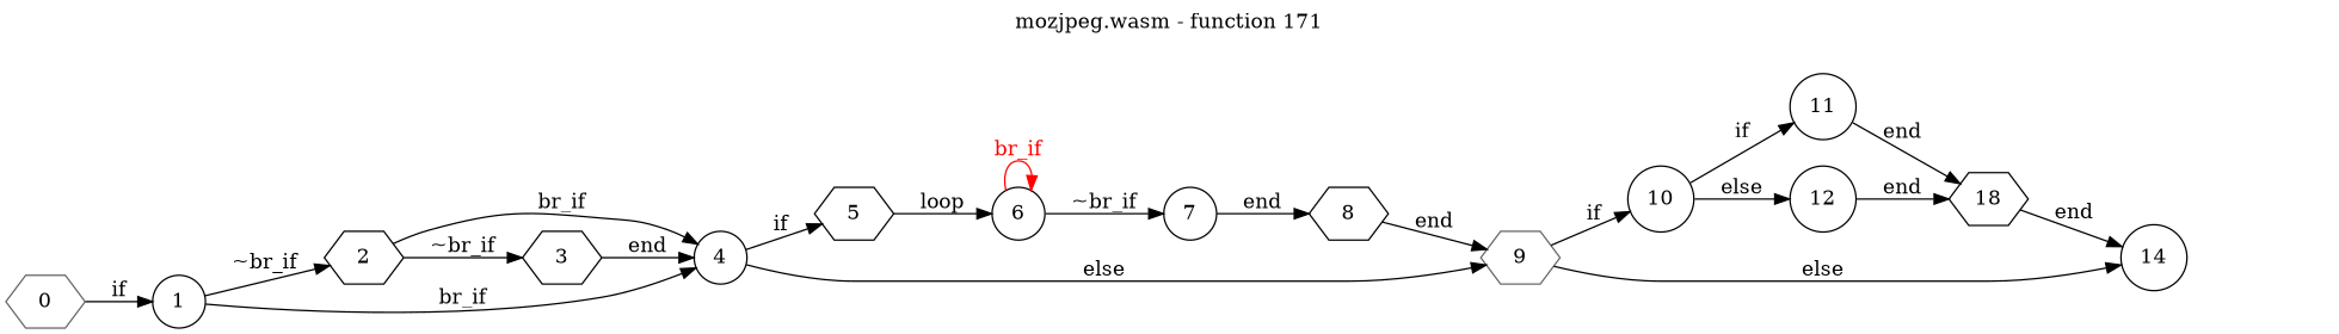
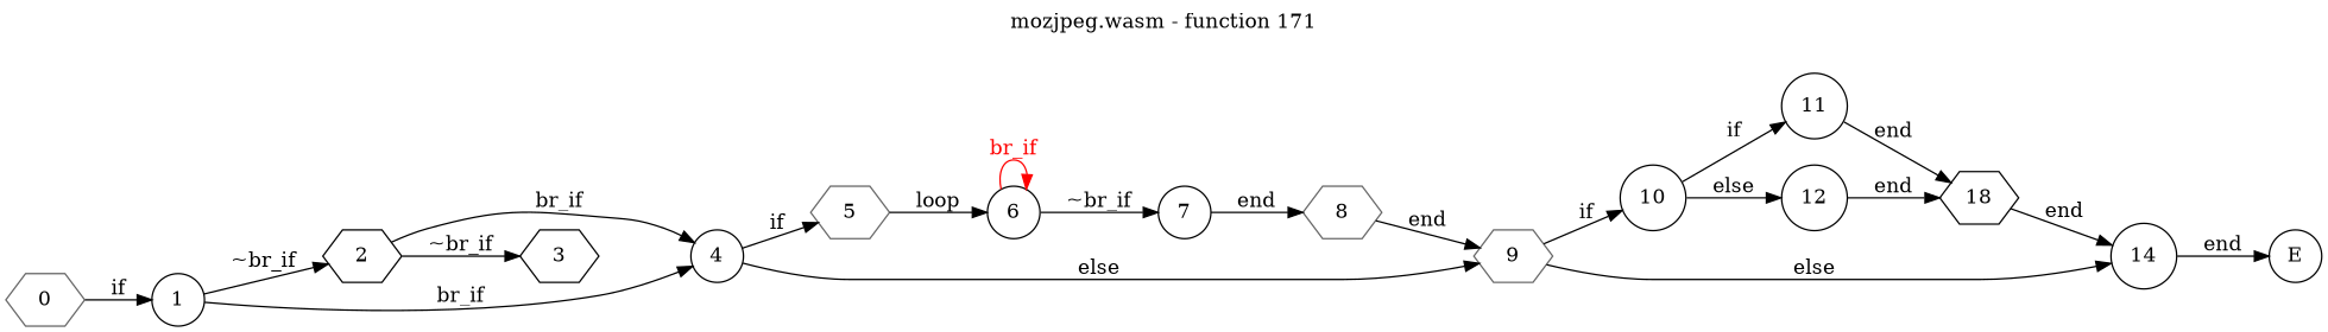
  digraph {
    label="mozjpeg.wasm - function 171"
    labelfontcolor=black
    labelfontname=Helvetica
    labelfontsize=16
    labelloc=t
    rankdir=LR
    node [color=black shape=circle]
    0 [color=gray40 shape=hexagon]
    1
    2 [shape=hexagon]
    4
    3 [shape=hexagon]
-   5 [shape=hexagon]
+   5 [color=gray40 shape=hexagon]
    9 [color=gray40 shape=hexagon]
    6
    10
    14
    7
    11
    12
-   8 [shape=hexagon]
+   E
+   8 [color=gray40 shape=hexagon]
    n16 [label=18 shape=hexagon]
    0 -> 1 [label=if]
    1 -> 2 [label="~br_if"]
    1 -> 4 [label=br_if]
    2 -> 4 [label=br_if]
    2 -> 3 [label="~br_if"]
    4 -> 5 [label=if]
    4 -> 9 [label=else]
-   3 -> 4 [label=end]
    5 -> 6 [label=loop]
    9 -> 10 [label=if]
    9 -> 14 [label=else]
    6 -> 6 [color=red fontcolor=red label=br_if]
    6 -> 7 [label="~br_if"]
    10 -> 11 [label=if]
    10 -> 12 [label=else]
+   14 -> E [label=end]
    7 -> 8 [label=end]
    11 -> n16 [label=end]
    12 -> n16 [label=end]
    8 -> 9 [label=end]
    n16 -> 14 [label=end]
  }
